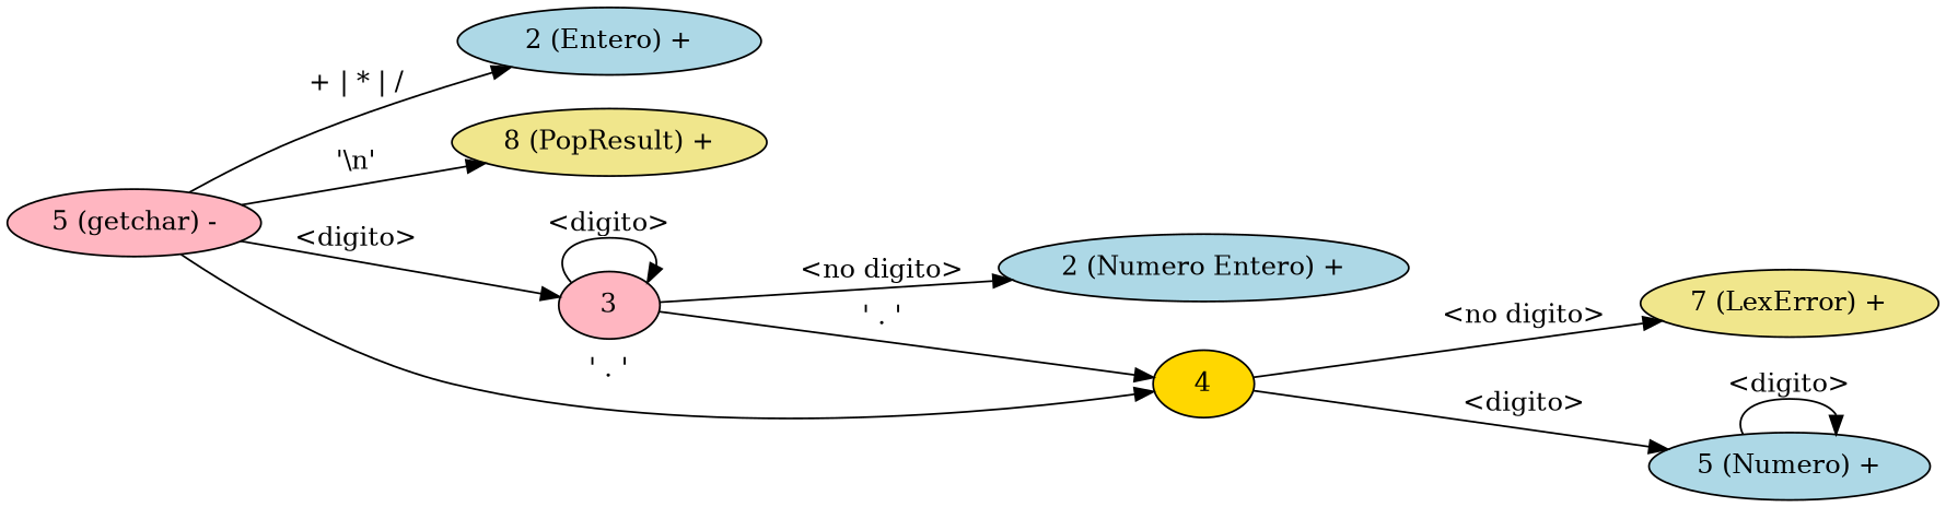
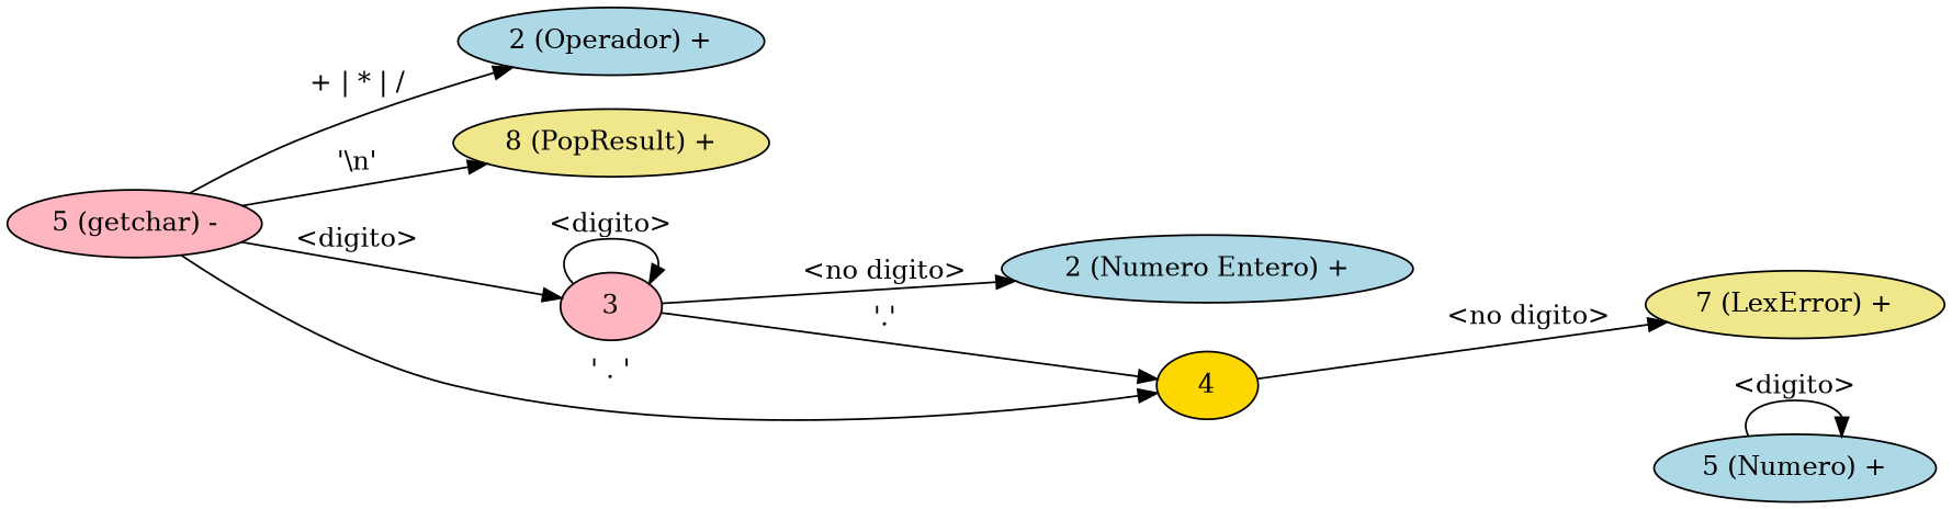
  digraph {
    rankdir=LR
    node [fillcolor=lightblue style=filled]
-   n1 [label="2 (Entero) +"]
+   n1 [label="2 (Operador) +"]
    n2 [fillcolor=khaki label="7 (LexError) +"]
    n3 [label="5 (Numero) +"]
    n4 [label="2 (Numero Entero) +"]
    n5 [fillcolor=khaki label="8 (PopResult) +"]
    n6 [fillcolor=lightpink label="5 (getchar) -"]
    3 [fillcolor=lightpink]
    4 [fillcolor=gold]
    n3 -> n3 [label="<digito>"]
    n6 -> n1 [label="+ | * | /"]
    n6 -> n5 [label="'\\n'"]
    n6 -> 3 [label="<digito>"]
    n6 -> 4 [label="' . '"]
    3 -> n4 [label="<no digito>"]
    3 -> 3 [label="<digito>"]
-   3 -> 4 [label="' . '"]
+   3 -> 4 [label="'.'"]
    4 -> n2 [label="<no digito>"]
-   4 -> n3 [label="<digito>"]
  }
